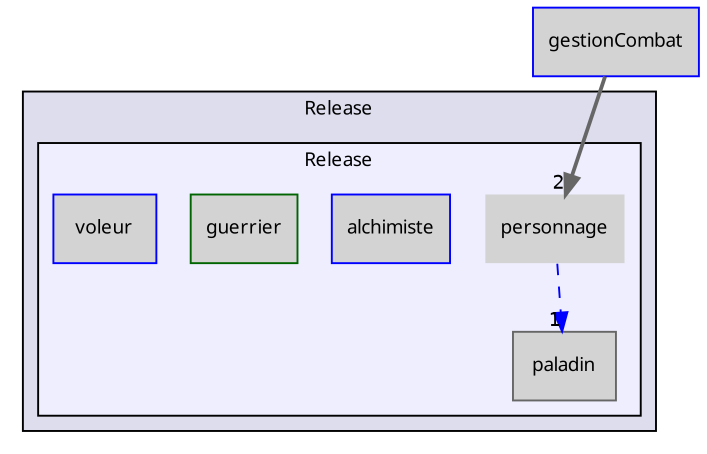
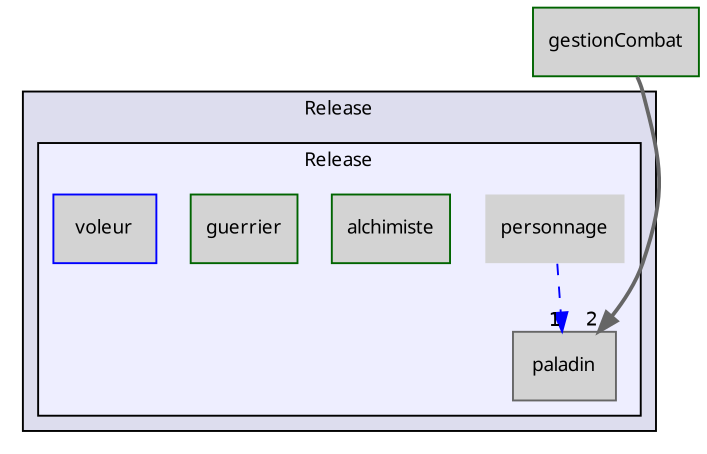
  digraph {
    compound=true
    fontname="Noto Sans"
    node [color=blue fillcolor=lightgrey fontname="Noto Sans" fontsize=10 shape=box style=filled]
    edge [fontname="Noto Sans" labeldistance=1.5 labelfontname=Helvetica labelfontsize=10]
    n1 [label=personnage shape=plaintext]
-   n2 [label=alchimiste]
+   n2 [color=darkgreen label=alchimiste]
    n3 [color=darkgreen label=guerrier]
    n4 [color=gray40 label=paladin]
    n5 [label=voleur]
-   n6 [label=gestionCombat]
+   n6 [color=darkgreen label=gestionCombat]
    subgraph cluster_1 {
      bgcolor="#ddddee"
      fontsize=10
      label=Release
      pencolor=black
      subgraph cluster_2 {
        bgcolor="#eeeeff"
        fontsize=10
        label=Release
        pencolor=black
        n1
        n2
        n3
        n4
        n5
      }
    }
    n1 -> n4 [color=blue headlabel=1 style=dashed]
-   n6 -> n1 [color=gray40 headlabel=2 style=bold]
+   n6 -> n4 [color=gray40 headlabel=2 style=bold]
  }
